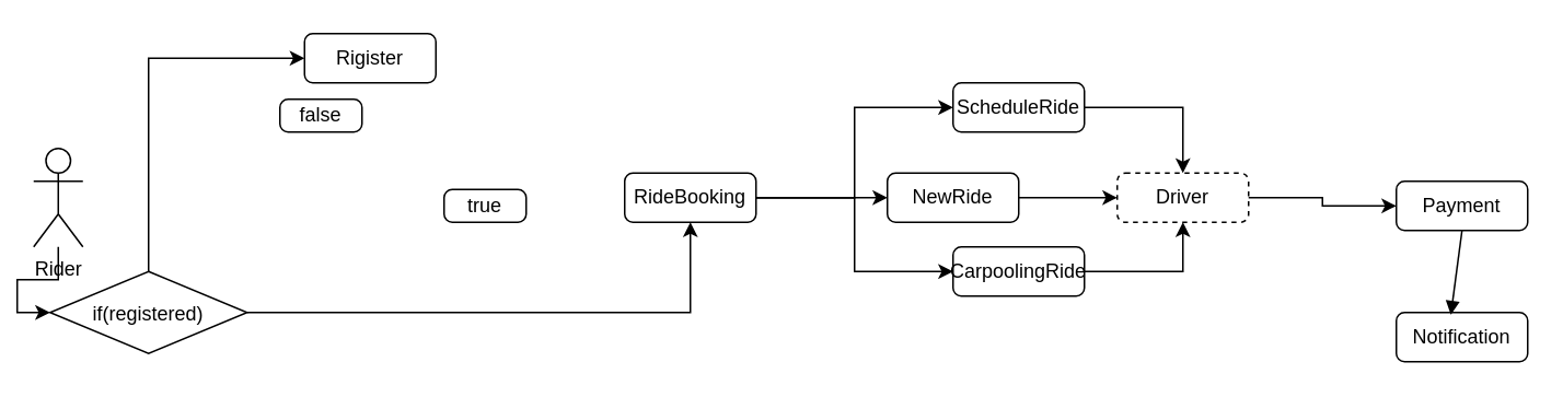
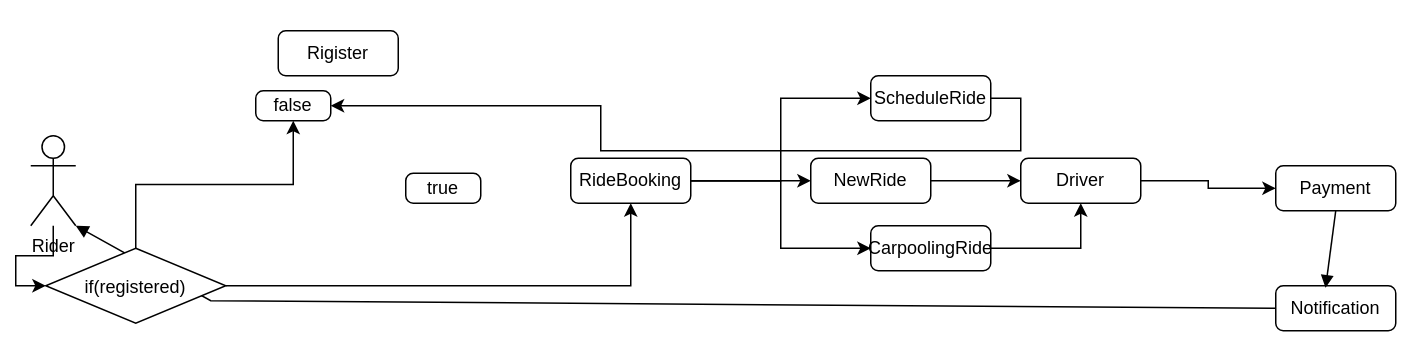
  <mxCell id="0" />
  <mxCell id="1" parent="0" />
  <mxCell id="2" value="" style="edgeStyle=orthogonalEdgeStyle;rounded=0;orthogonalLoop=1;jettySize=auto;html=1;entryX=0;entryY=0.5;entryDx=0;entryDy=0;" edge="1" parent="1" source="3" target="20"><mxGeometry relative="1" as="geometry"><mxPoint x="80" y="120" as="targetPoint" /></mxGeometry></mxCell>
  <mxCell id="3" value="Rider" style="shape=umlActor;verticalLabelPosition=bottom;verticalAlign=top;html=1;" vertex="1" parent="1"><mxGeometry x="20" y="90" width="30" height="60" as="geometry" /></mxCell>
  <mxCell id="4" value="Rigister" style="html=1;rounded=1;absoluteArcSize=1;arcSize=10;whiteSpace=wrap;" vertex="1" parent="1"><mxGeometry x="185" y="20" width="80" height="30" as="geometry" /></mxCell>
  <mxCell id="5" value="Notification" style="html=1;rounded=1;absoluteArcSize=1;arcSize=10;whiteSpace=wrap;" vertex="1" parent="1"><mxGeometry x="850" y="190" width="80" height="30" as="geometry" /></mxCell>
  <mxCell id="6" value="Payment" style="html=1;rounded=1;absoluteArcSize=1;arcSize=10;whiteSpace=wrap;" vertex="1" parent="1"><mxGeometry x="850" y="110" width="80" height="30" as="geometry" /></mxCell>
+ <mxCell id="7" value="" style="html=1;verticalAlign=bottom;labelBackgroundColor=none;endArrow=block;endFill=1;rounded=0;exitX=0;exitY=0.5;exitDx=0;exitDy=0;entryX=1;entryY=1;entryDx=0;entryDy=0;entryPerimeter=0;" edge="1" parent="1" source="5" target="3"><mxGeometry width="160" relative="1" as="geometry"><mxPoint x="110" y="200" as="sourcePoint" /><mxPoint x="20" y="220" as="targetPoint" /><Array as="points"><mxPoint x="140" y="200" /></Array></mxGeometry></mxCell>
  <mxCell id="8" value="" style="html=1;verticalAlign=bottom;labelBackgroundColor=none;endArrow=block;endFill=1;rounded=0;exitX=0.5;exitY=1;exitDx=0;exitDy=0;entryX=0.415;entryY=0.047;entryDx=0;entryDy=0;entryPerimeter=0;" edge="1" parent="1" source="6" target="5"><mxGeometry width="160" relative="1" as="geometry"><mxPoint x="330" y="170" as="sourcePoint" /><mxPoint x="490" y="170" as="targetPoint" /></mxGeometry></mxCell>
  <mxCell id="9" value="" style="edgeStyle=orthogonalEdgeStyle;rounded=0;orthogonalLoop=1;jettySize=auto;html=1;" edge="1" parent="1" source="10" target="14"><mxGeometry relative="1" as="geometry" /></mxCell>
  <mxCell id="10" value="RideBooking" style="html=1;rounded=1;absoluteArcSize=1;arcSize=10;whiteSpace=wrap;" vertex="1" parent="1"><mxGeometry x="380" y="105" width="80" height="30" as="geometry" /></mxCell>
- <mxCell id="11" value="Driver" style="html=1;rounded=1;absoluteArcSize=1;arcSize=10;whiteSpace=wrap;dashed=1;" vertex="1" parent="1"><mxGeometry x="680" y="105" width="80" height="30" as="geometry" /></mxCell>
+ <mxCell id="11" value="Driver" style="html=1;rounded=1;absoluteArcSize=1;arcSize=10;whiteSpace=wrap;" vertex="1" parent="1"><mxGeometry x="680" y="105" width="80" height="30" as="geometry" /></mxCell>
  <mxCell id="12" value="ScheduleRide" style="html=1;rounded=1;absoluteArcSize=1;arcSize=10;whiteSpace=wrap;" vertex="1" parent="1"><mxGeometry x="580" y="50" width="80" height="30" as="geometry" /></mxCell>
  <mxCell id="13" value="" style="edgeStyle=orthogonalEdgeStyle;rounded=0;orthogonalLoop=1;jettySize=auto;html=1;" edge="1" parent="1" source="14" target="11"><mxGeometry relative="1" as="geometry" /></mxCell>
  <mxCell id="14" value="NewRide" style="html=1;rounded=1;absoluteArcSize=1;arcSize=10;whiteSpace=wrap;" vertex="1" parent="1"><mxGeometry x="540" y="105" width="80" height="30" as="geometry" /></mxCell>
  <mxCell id="15" value="CarpoolingRide" style="html=1;rounded=1;absoluteArcSize=1;arcSize=10;whiteSpace=wrap;" vertex="1" parent="1"><mxGeometry x="580" y="150" width="80" height="30" as="geometry" /></mxCell>
  <mxCell id="16" value="" style="edgeStyle=orthogonalEdgeStyle;rounded=0;orthogonalLoop=1;jettySize=auto;html=1;entryX=0;entryY=0.5;entryDx=0;entryDy=0;exitX=1;exitY=0.5;exitDx=0;exitDy=0;" edge="1" parent="1" source="10" target="12"><mxGeometry relative="1" as="geometry"><mxPoint x="360" y="70" as="sourcePoint" /><mxPoint x="400" y="70" as="targetPoint" /></mxGeometry></mxCell>
  <mxCell id="17" value="" style="edgeStyle=orthogonalEdgeStyle;rounded=0;orthogonalLoop=1;jettySize=auto;html=1;exitX=1;exitY=0.5;exitDx=0;exitDy=0;entryX=0;entryY=0.5;entryDx=0;entryDy=0;" edge="1" parent="1" source="10" target="15"><mxGeometry relative="1" as="geometry"><mxPoint x="360" y="160" as="sourcePoint" /><mxPoint x="400" y="160" as="targetPoint" /></mxGeometry></mxCell>
- <mxCell id="18" value="" style="edgeStyle=orthogonalEdgeStyle;rounded=0;orthogonalLoop=1;jettySize=auto;html=1;exitX=1;exitY=0.5;exitDx=0;exitDy=0;entryX=0.5;entryY=0;entryDx=0;entryDy=0;" edge="1" parent="1" source="12" target="11"><mxGeometry relative="1" as="geometry"><mxPoint x="520" y="64.5" as="sourcePoint" /><mxPoint x="550" y="64.5" as="targetPoint" /></mxGeometry></mxCell>
+ <mxCell id="18" value="" style="edgeStyle=orthogonalEdgeStyle;rounded=0;orthogonalLoop=1;jettySize=auto;html=1;exitX=1;exitY=0.5;exitDx=0;exitDy=0;" edge="1" parent="1" source="12" target="23"><mxGeometry relative="1" as="geometry"><mxPoint x="520" y="64.5" as="sourcePoint" /><mxPoint x="550" y="64.5" as="targetPoint" /></mxGeometry></mxCell>
  <mxCell id="19" value="" style="edgeStyle=orthogonalEdgeStyle;rounded=0;orthogonalLoop=1;jettySize=auto;html=1;exitX=1;exitY=0.5;exitDx=0;exitDy=0;entryX=0.5;entryY=1;entryDx=0;entryDy=0;" edge="1" parent="1" source="15" target="11"><mxGeometry relative="1" as="geometry"><mxPoint x="520" y="170" as="sourcePoint" /><mxPoint x="580" y="140" as="targetPoint" /></mxGeometry></mxCell>
  <mxCell id="20" value="if(registered)" style="rhombus;" vertex="1" parent="1"><mxGeometry x="30" y="165" width="120" height="50" as="geometry" /></mxCell>
  <mxCell id="21" value="" style="edgeStyle=orthogonalEdgeStyle;rounded=0;orthogonalLoop=1;jettySize=auto;html=1;exitX=1;exitY=0.5;exitDx=0;exitDy=0;" edge="1" parent="1" source="20" target="10"><mxGeometry relative="1" as="geometry"><mxPoint x="220" y="119.5" as="sourcePoint" /><mxPoint x="250" y="119.5" as="targetPoint" /></mxGeometry></mxCell>
  <mxCell id="22" value="true" style="html=1;rounded=1;absoluteArcSize=1;arcSize=10;whiteSpace=wrap;" vertex="1" parent="1"><mxGeometry x="270" y="115" width="50" height="20" as="geometry" /></mxCell>
  <mxCell id="23" value="false" style="html=1;rounded=1;absoluteArcSize=1;arcSize=10;whiteSpace=wrap;" vertex="1" parent="1"><mxGeometry x="170" y="60" width="50" height="20" as="geometry" /></mxCell>
- <mxCell id="24" value="" style="edgeStyle=orthogonalEdgeStyle;rounded=0;orthogonalLoop=1;jettySize=auto;html=1;entryX=0;entryY=0.5;entryDx=0;entryDy=0;exitX=0.5;exitY=0;exitDx=0;exitDy=0;" edge="1" parent="1" source="20" target="4"><mxGeometry relative="1" as="geometry"><mxPoint x="170" y="34.5" as="sourcePoint" /><mxPoint x="230" y="34.5" as="targetPoint" /></mxGeometry></mxCell>
+ <mxCell id="24" value="" style="edgeStyle=orthogonalEdgeStyle;rounded=0;orthogonalLoop=1;jettySize=auto;html=1;exitX=0.5;exitY=0;exitDx=0;exitDy=0;" edge="1" parent="1" source="20" target="23"><mxGeometry relative="1" as="geometry"><mxPoint x="170" y="34.5" as="sourcePoint" /><mxPoint x="230" y="34.5" as="targetPoint" /></mxGeometry></mxCell>
  <mxCell id="25" value="" style="edgeStyle=orthogonalEdgeStyle;rounded=0;orthogonalLoop=1;jettySize=auto;html=1;entryX=0;entryY=0.5;entryDx=0;entryDy=0;exitX=1;exitY=0.5;exitDx=0;exitDy=0;" edge="1" parent="1" source="11" target="6"><mxGeometry relative="1" as="geometry"><mxPoint x="770" y="124.5" as="sourcePoint" /><mxPoint x="830" y="124.5" as="targetPoint" /></mxGeometry></mxCell>
